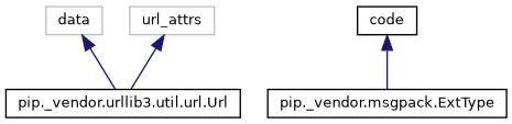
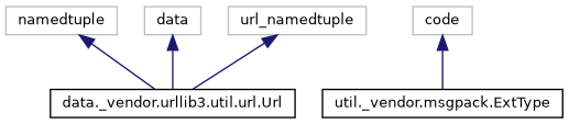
  digraph {
    rankdir=TB
    node [color=grey75 fillcolor=white fontname=Helvetica fontsize=10 shape=record style=filled]
    edge [color=midnightblue dir=back fontname=Helvetica fontsize=10 labelfontname=Helvetica labelfontsize=10 style=solid]
-   n2 [color=black height=0.2 label="pip._vendor.urllib3.util.url.Url" width=0.4]
-   n3 [color=black height=0.2 label="pip._vendor.msgpack.ExtType" width=0.4]
-   n4 [color=black height=0.2 label=code width=0.4]
+   n1 [height=0.2 label=namedtuple width=0.4]
+   n2 [color=black height=0.2 label="data._vendor.urllib3.util.url.Url" width=0.4]
+   n3 [color=black height=0.2 label="util._vendor.msgpack.ExtType" width=0.4]
+   n4 [height=0.2 label=code width=0.4]
    n5 [height=0.2 label=data width=0.4]
-   n6 [height=0.2 label=url_attrs width=0.4]
+   n6 [height=0.2 label=url_namedtuple width=0.4]
+   n1 -> n2
    n4 -> n3
    n5 -> n2
    n6 -> n2
  }
